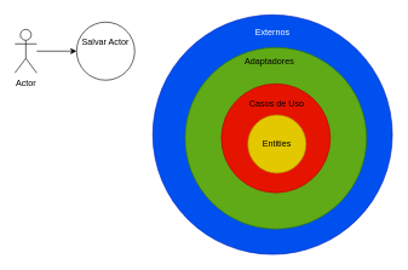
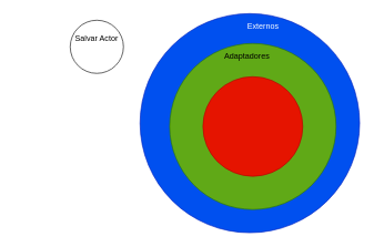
  <mxCell id="0" />
  <mxCell id="1" parent="0" />
  <mxCell id="2" value="" style="ellipse;whiteSpace=wrap;html=1;aspect=fixed;fillColor=#0050ef;fontColor=#ffffff;strokeColor=#001DBC;" vertex="1" parent="1"><mxGeometry x="210" y="20" width="330" height="330" as="geometry" /></mxCell>
  <mxCell id="3" value="" style="ellipse;whiteSpace=wrap;html=1;aspect=fixed;fillColor=#60a917;strokeColor=#2D7600;fontColor=#ffffff;" vertex="1" parent="1"><mxGeometry x="254.5" y="65" width="250" height="250" as="geometry" /></mxCell>
  <mxCell id="4" value="" style="ellipse;whiteSpace=wrap;html=1;aspect=fixed;fillColor=#e51400;strokeColor=#B20000;fontColor=#ffffff;" vertex="1" parent="1"><mxGeometry x="304.5" y="115" width="150" height="150" as="geometry" /></mxCell>
- <mxCell id="5" value="Entities" style="ellipse;whiteSpace=wrap;html=1;aspect=fixed;fillColor=#e3c800;strokeColor=#B09500;fontColor=#000000;" vertex="1" parent="1"><mxGeometry x="341" y="158" width="80" height="80" as="geometry" /></mxCell>
- <mxCell id="6" value="" style="edgeStyle=orthogonalEdgeStyle;rounded=0;orthogonalLoop=1;jettySize=auto;html=1;" edge="1" parent="1" source="7" target="10"><mxGeometry relative="1" as="geometry" /></mxCell>
- <mxCell id="7" value="Actor" style="shape=umlActor;verticalLabelPosition=bottom;verticalAlign=top;html=1;outlineConnect=0;" vertex="1" parent="1"><mxGeometry x="20" y="40" width="30" height="60" as="geometry" /></mxCell>
- <mxCell id="8" value="Casos de Uso" style="text;html=1;strokeColor=none;fillColor=none;align=center;verticalAlign=middle;whiteSpace=wrap;rounded=0;" vertex="1" parent="1"><mxGeometry x="336" y="128" width="90" height="30" as="geometry" /></mxCell>
  <mxCell id="9" value="Adaptadores" style="text;html=1;strokeColor=none;fillColor=none;align=center;verticalAlign=middle;whiteSpace=wrap;rounded=0;" vertex="1" parent="1"><mxGeometry x="341" y="70" width="60" height="30" as="geometry" /></mxCell>
  <mxCell id="10" value="&lt;br&gt;Salvar Actor" style="ellipse;whiteSpace=wrap;html=1;verticalAlign=top;" vertex="1" parent="1"><mxGeometry x="105" y="30" width="80" height="80" as="geometry" /></mxCell>
- <mxCell id="11" value="Externos" style="text;html=1;align=center;verticalAlign=middle;whiteSpace=wrap;rounded=0;fontColor=#FFFFFF;" vertex="1" parent="1"><mxGeometry x="345" y="30" width="60" height="30" as="geometry" /></mxCell>
+ <mxCell id="11" value="Externos" style="text;html=1;align=center;verticalAlign=middle;whiteSpace=wrap;rounded=0;fontColor=#FFFFFF;" vertex="1" parent="1"><mxGeometry x="365" y="25" width="60" height="30" as="geometry" /></mxCell>
